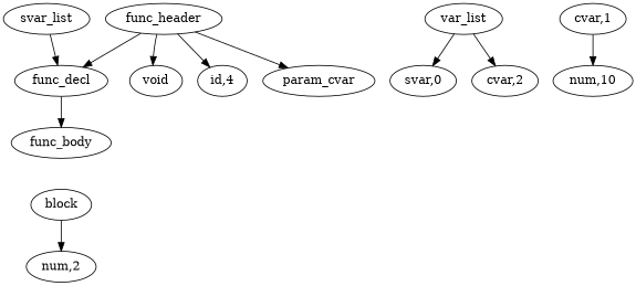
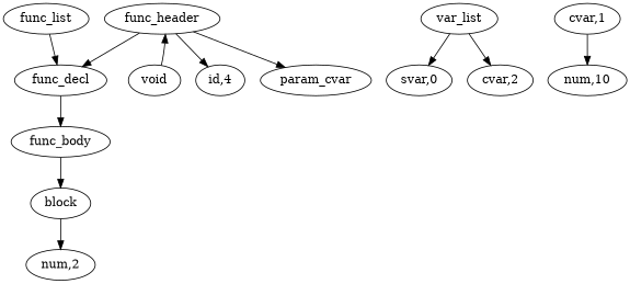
  digraph {
    ordering=out
-   n1 [label=svar_list]
+   n1 [label=func_list]
    n2 [label=func_decl]
    n3 [label=func_body]
    n4 [label=func_header]
    n5 [label=void]
    n6 [label="id,4"]
    n7 [label=param_cvar]
    n8 [label=block]
    n9 [label=var_list]
    n10 [label="svar,0"]
    n11 [label="cvar,2"]
    n12 [label="num,2"]
    n13 [label="cvar,1"]
    n14 [label="num,10"]
    n1 -> n2
    n2 -> n3
+   n3 -> n8
    n4 -> n2
-   n4 -> n5
+   n5 -> n4
    n4 -> n6
    n4 -> n7
    n8 -> n12
    n9 -> n10
    n9 -> n11
    n13 -> n14
  }
